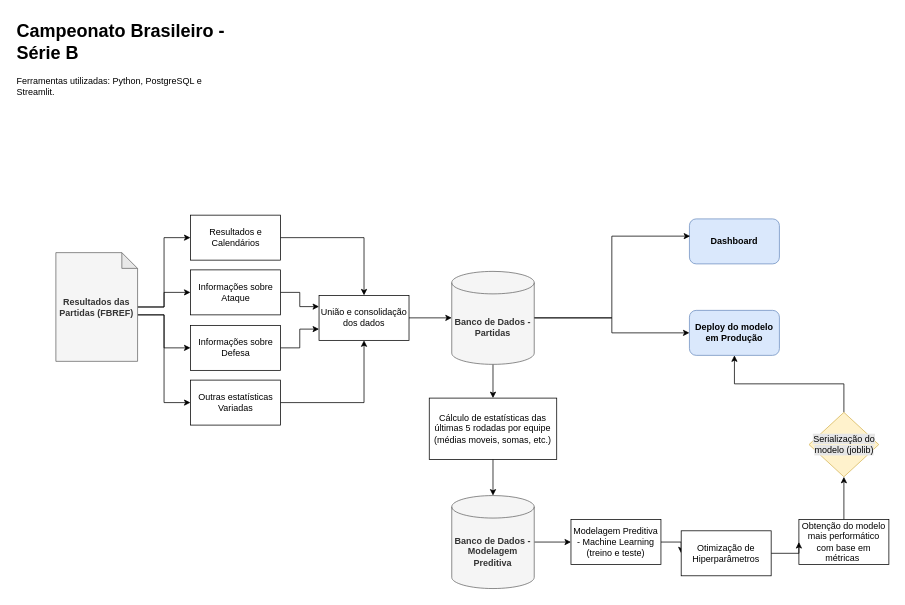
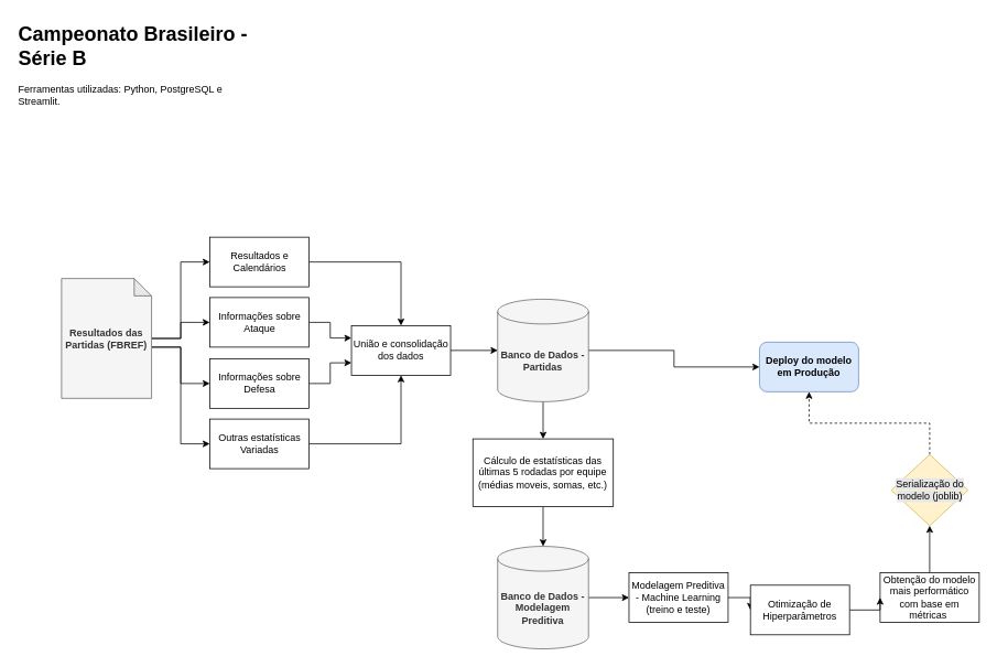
  <mxCell id="0" />
  <mxCell id="1" parent="0" />
  <mxCell id="2" style="edgeStyle=orthogonalEdgeStyle;rounded=0;orthogonalLoop=1;jettySize=auto;html=1;entryX=0;entryY=0.5;entryDx=0;entryDy=0;" parent="1" source="6" target="8" edge="1"><mxGeometry relative="1" as="geometry" /></mxCell>
  <mxCell id="3" style="edgeStyle=orthogonalEdgeStyle;rounded=0;orthogonalLoop=1;jettySize=auto;html=1;entryX=0;entryY=0.5;entryDx=0;entryDy=0;" parent="1" source="6" target="11" edge="1"><mxGeometry relative="1" as="geometry" /></mxCell>
  <mxCell id="4" style="edgeStyle=orthogonalEdgeStyle;rounded=0;orthogonalLoop=1;jettySize=auto;html=1;exitX=0;exitY=0;exitDx=109;exitDy=83;exitPerimeter=0;entryX=0;entryY=0.5;entryDx=0;entryDy=0;" parent="1" source="6" target="13" edge="1"><mxGeometry relative="1" as="geometry" /></mxCell>
  <mxCell id="5" style="edgeStyle=orthogonalEdgeStyle;rounded=0;orthogonalLoop=1;jettySize=auto;html=1;exitX=0;exitY=0;exitDx=109;exitDy=83;exitPerimeter=0;entryX=0;entryY=0.5;entryDx=0;entryDy=0;" parent="1" source="6" target="15" edge="1"><mxGeometry relative="1" as="geometry" /></mxCell>
  <mxCell id="6" value="&lt;b&gt;Resultados das Partidas (FBREF)&lt;/b&gt;" style="shape=note;whiteSpace=wrap;html=1;backgroundOutline=1;darkOpacity=0.05;size=21;rounded=0;fillColor=#f5f5f5;strokeColor=#666666;fontColor=#333333;" parent="1" vertex="1"><mxGeometry x="74" y="336" width="109" height="145" as="geometry" /></mxCell>
  <mxCell id="7" style="edgeStyle=orthogonalEdgeStyle;rounded=0;orthogonalLoop=1;jettySize=auto;html=1;exitX=1;exitY=0.5;exitDx=0;exitDy=0;entryX=0.5;entryY=0;entryDx=0;entryDy=0;" parent="1" source="8" target="16" edge="1"><mxGeometry relative="1" as="geometry" /></mxCell>
  <mxCell id="8" value="Resultados e Calendários" style="rounded=0;whiteSpace=wrap;html=1;align=center;" parent="1" vertex="1"><mxGeometry x="253.5" y="286" width="120" height="60" as="geometry" /></mxCell>
  <mxCell id="9" value="&lt;h1 style=&quot;margin-top: 0px;&quot;&gt;Campeonato Brasileiro - Série B&lt;/h1&gt;&lt;p&gt;Ferramentas utilizadas: Python, PostgreSQL e Streamlit.&lt;/p&gt;" style="text;html=1;whiteSpace=wrap;overflow=hidden;rounded=0;" parent="1" vertex="1"><mxGeometry x="20" y="20" width="301" height="120" as="geometry" /></mxCell>
  <mxCell id="10" style="edgeStyle=orthogonalEdgeStyle;rounded=0;orthogonalLoop=1;jettySize=auto;html=1;exitX=1;exitY=0.5;exitDx=0;exitDy=0;entryX=0;entryY=0.25;entryDx=0;entryDy=0;" parent="1" source="11" target="16" edge="1"><mxGeometry relative="1" as="geometry" /></mxCell>
  <mxCell id="11" value="Informações sobre Ataque" style="rounded=0;whiteSpace=wrap;html=1;align=center;" parent="1" vertex="1"><mxGeometry x="253.5" y="359" width="120" height="60" as="geometry" /></mxCell>
  <mxCell id="12" style="edgeStyle=orthogonalEdgeStyle;rounded=0;orthogonalLoop=1;jettySize=auto;html=1;exitX=1;exitY=0.5;exitDx=0;exitDy=0;entryX=0;entryY=0.75;entryDx=0;entryDy=0;" parent="1" source="13" target="16" edge="1"><mxGeometry relative="1" as="geometry" /></mxCell>
  <mxCell id="13" value="Informações sobre Defesa" style="rounded=0;whiteSpace=wrap;html=1;align=center;" parent="1" vertex="1"><mxGeometry x="253.5" y="433" width="120" height="60" as="geometry" /></mxCell>
  <mxCell id="14" style="edgeStyle=orthogonalEdgeStyle;rounded=0;orthogonalLoop=1;jettySize=auto;html=1;exitX=1;exitY=0.5;exitDx=0;exitDy=0;entryX=0.5;entryY=1;entryDx=0;entryDy=0;" parent="1" source="15" target="16" edge="1"><mxGeometry relative="1" as="geometry" /></mxCell>
  <mxCell id="15" value="Outras estatísticas Variadas" style="rounded=0;whiteSpace=wrap;html=1;align=center;" parent="1" vertex="1"><mxGeometry x="253.5" y="506" width="120" height="60" as="geometry" /></mxCell>
  <mxCell id="16" value="União e consolidação dos dados" style="rounded=0;whiteSpace=wrap;html=1;" parent="1" vertex="1"><mxGeometry x="425" y="393" width="120" height="60" as="geometry" /></mxCell>
  <mxCell id="17" style="edgeStyle=orthogonalEdgeStyle;rounded=0;orthogonalLoop=1;jettySize=auto;html=1;exitX=0.5;exitY=1;exitDx=0;exitDy=0;exitPerimeter=0;entryX=0.5;entryY=0;entryDx=0;entryDy=0;" parent="1" source="19" target="22" edge="1"><mxGeometry relative="1" as="geometry" /></mxCell>
  <mxCell id="18" style="edgeStyle=orthogonalEdgeStyle;rounded=0;orthogonalLoop=1;jettySize=auto;html=1;exitX=1;exitY=0.5;exitDx=0;exitDy=0;exitPerimeter=0;entryX=0;entryY=0.5;entryDx=0;entryDy=0;" parent="1" source="19" target="21" edge="1"><mxGeometry relative="1" as="geometry" /></mxCell>
  <mxCell id="19" value="Banco de Dados - Partidas" style="shape=cylinder3;whiteSpace=wrap;html=1;boundedLbl=1;backgroundOutline=1;size=15;fillColor=#f5f5f5;fontColor=#333333;strokeColor=#666666;fontStyle=1" parent="1" vertex="1"><mxGeometry x="602" y="361" width="110" height="124" as="geometry" /></mxCell>
- <mxCell id="20" value="Dashboard" style="rounded=1;whiteSpace=wrap;html=1;fillColor=#dae8fc;strokeColor=#6c8ebf;fontStyle=1" parent="1" vertex="1"><mxGeometry x="919" y="291" width="120" height="60" as="geometry" /></mxCell>
  <mxCell id="21" value="Deploy do modelo em Produção" style="rounded=1;whiteSpace=wrap;html=1;fillColor=#dae8fc;strokeColor=#6c8ebf;fontStyle=1" parent="1" vertex="1"><mxGeometry x="919" y="413" width="120" height="60" as="geometry" /></mxCell>
  <mxCell id="22" value="Cálculo de estatísticas das últimas 5 rodadas por equipe (médias moveis, somas, etc.)" style="rounded=0;whiteSpace=wrap;html=1;" parent="1" vertex="1"><mxGeometry x="572" y="530" width="170" height="82" as="geometry" /></mxCell>
  <mxCell id="23" style="edgeStyle=orthogonalEdgeStyle;rounded=0;orthogonalLoop=1;jettySize=auto;html=1;exitX=1;exitY=0.5;exitDx=0;exitDy=0;entryX=0;entryY=0.5;entryDx=0;entryDy=0;" parent="1" source="24" target="32" edge="1"><mxGeometry relative="1" as="geometry" /></mxCell>
  <mxCell id="24" value="Modelagem Preditiva - Machine Learning (treino e teste)" style="rounded=0;whiteSpace=wrap;html=1;" parent="1" vertex="1"><mxGeometry x="761" y="692" width="120" height="60" as="geometry" /></mxCell>
- <mxCell id="25" style="edgeStyle=orthogonalEdgeStyle;rounded=0;orthogonalLoop=1;jettySize=auto;html=1;exitX=0.5;exitY=0;exitDx=0;exitDy=0;entryX=0.5;entryY=1;entryDx=0;entryDy=0;" parent="1" source="26" target="21" edge="1"><mxGeometry relative="1" as="geometry" /></mxCell>
+ <mxCell id="25" style="edgeStyle=orthogonalEdgeStyle;rounded=0;orthogonalLoop=1;jettySize=auto;html=1;exitX=0.5;exitY=0;exitDx=0;exitDy=0;entryX=0.5;entryY=1;entryDx=0;entryDy=0;dashed=1;" parent="1" source="26" target="21" edge="1"><mxGeometry relative="1" as="geometry" /></mxCell>
  <mxCell id="26" value="&lt;span style=&quot;background-color: rgb(230, 230, 230);&quot;&gt;Serialização do modelo (joblib)&lt;/span&gt;" style="rhombus;whiteSpace=wrap;html=1;fillColor=#fff2cc;strokeColor=#d6b656;" parent="1" vertex="1"><mxGeometry x="1078.5" y="549" width="93" height="86" as="geometry" /></mxCell>
  <mxCell id="27" style="edgeStyle=orthogonalEdgeStyle;rounded=0;orthogonalLoop=1;jettySize=auto;html=1;exitX=1;exitY=0.5;exitDx=0;exitDy=0;exitPerimeter=0;entryX=0;entryY=0.5;entryDx=0;entryDy=0;" parent="1" source="28" target="24" edge="1"><mxGeometry relative="1" as="geometry" /></mxCell>
  <mxCell id="28" value="Banco de Dados - Modelagem Preditiva" style="shape=cylinder3;whiteSpace=wrap;html=1;boundedLbl=1;backgroundOutline=1;size=15;fillColor=#f5f5f5;fontColor=#333333;strokeColor=#666666;fontStyle=1" parent="1" vertex="1"><mxGeometry x="602" y="660" width="110" height="124" as="geometry" /></mxCell>
  <mxCell id="29" style="edgeStyle=orthogonalEdgeStyle;rounded=0;orthogonalLoop=1;jettySize=auto;html=1;exitX=0.5;exitY=0;exitDx=0;exitDy=0;entryX=0.5;entryY=1;entryDx=0;entryDy=0;" parent="1" source="30" target="26" edge="1"><mxGeometry relative="1" as="geometry" /></mxCell>
  <mxCell id="30" value="Obtenção do modelo mais performático com base em métricas&amp;nbsp;" style="rounded=0;whiteSpace=wrap;html=1;" parent="1" vertex="1"><mxGeometry x="1065" y="692" width="120" height="60" as="geometry" /></mxCell>
  <mxCell id="31" style="edgeStyle=orthogonalEdgeStyle;rounded=0;orthogonalLoop=1;jettySize=auto;html=1;exitX=1;exitY=0.5;exitDx=0;exitDy=0;entryX=0;entryY=0.5;entryDx=0;entryDy=0;" parent="1" source="32" target="30" edge="1"><mxGeometry relative="1" as="geometry" /></mxCell>
  <mxCell id="32" value="Otimização de Hiperparâmetros" style="rounded=0;whiteSpace=wrap;html=1;" parent="1" vertex="1"><mxGeometry x="908" y="707" width="120" height="60" as="geometry" /></mxCell>
  <mxCell id="33" style="edgeStyle=orthogonalEdgeStyle;rounded=0;orthogonalLoop=1;jettySize=auto;html=1;exitX=1;exitY=0.5;exitDx=0;exitDy=0;entryX=0;entryY=0.5;entryDx=0;entryDy=0;entryPerimeter=0;" parent="1" source="16" target="19" edge="1"><mxGeometry relative="1" as="geometry" /></mxCell>
  <mxCell id="34" style="edgeStyle=orthogonalEdgeStyle;rounded=0;orthogonalLoop=1;jettySize=auto;html=1;exitX=0.5;exitY=1;exitDx=0;exitDy=0;entryX=0.5;entryY=0;entryDx=0;entryDy=0;entryPerimeter=0;" parent="1" source="22" target="28" edge="1"><mxGeometry relative="1" as="geometry" /></mxCell>
- <mxCell id="35" style="edgeStyle=orthogonalEdgeStyle;rounded=0;orthogonalLoop=1;jettySize=auto;html=1;exitX=1;exitY=0.5;exitDx=0;exitDy=0;exitPerimeter=0;entryX=0.008;entryY=0.383;entryDx=0;entryDy=0;entryPerimeter=0;" parent="1" source="19" target="20" edge="1"><mxGeometry relative="1" as="geometry" /></mxCell>
